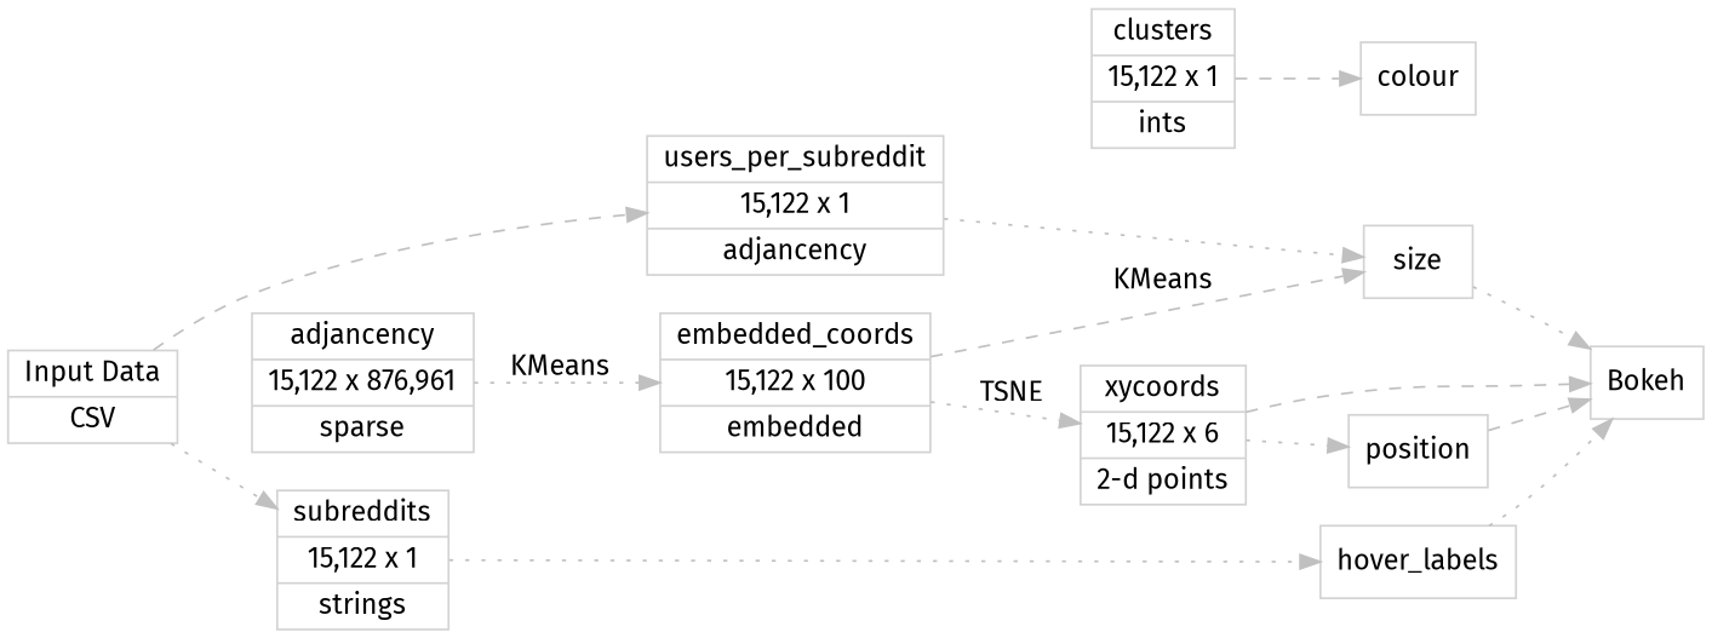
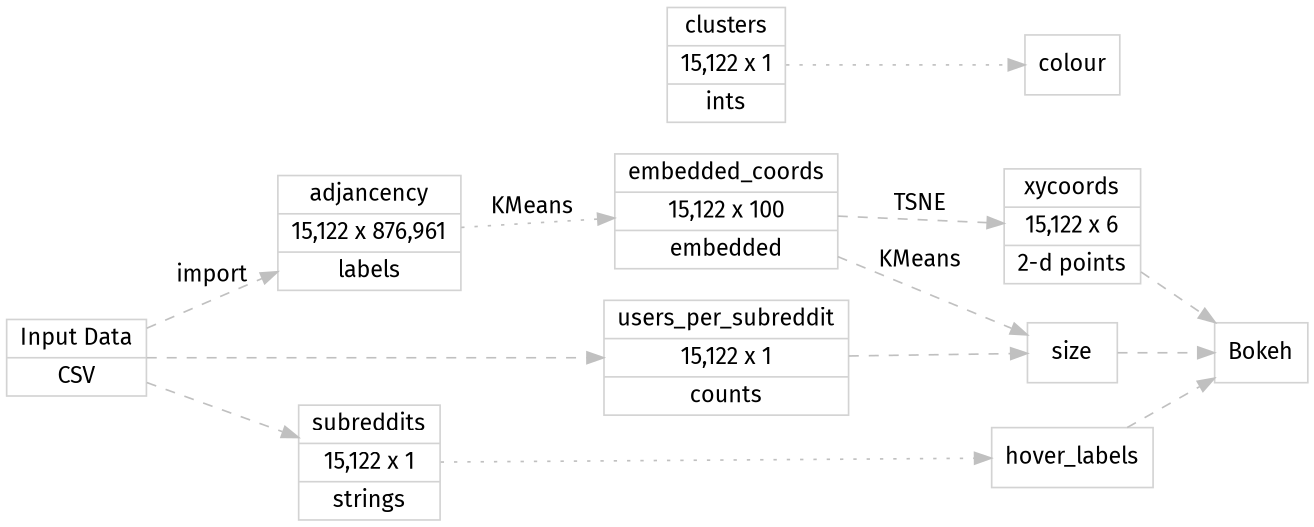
  digraph {
    fontname="Fira Sans"
    rankdir=LR
    node [color=lightgrey fontname="Fira Sans" shape=record]
    edge [color=grey fontname="Fira Sans" style=dotted]
-   n1 [label="adjancency | 15,122 x 876,961 | sparse "]
+   n1 [label="adjancency | 15,122 x 876,961 | labels "]
    n2 [label="subreddits | 15,122 x 1 | strings "]
-   n3 [label="users_per_subreddit | 15,122 x 1 | adjancency "]
+   n3 [label="users_per_subreddit | 15,122 x 1 | counts "]
    n4 [label="embedded_coords | 15,122 x 100 | embedded "]
    size
-   position
    colour
    hover_labels
    n9 [label="xycoords | 15,122 x 6 | 2-d points"]
    Bokeh
    n11 [label="Input Data | CSV"]
    n12 [label="clusters | 15,122 x 1 | ints"]
    subgraph sub_1 {
      rank=same
      n1
      n2
    }
    subgraph sub_2 {
      rank=same
      n3
      n4
    }
    subgraph sub_3 {
      rank=same
      size
-     position
      colour
      hover_labels
    }
    n1 -> n4 [label=KMeans]
    n2 -> hover_labels
-   n3 -> size
+   n3 -> size [style=dashed]
    n4 -> size [label=KMeans style=dashed]
-   n4 -> n9 [label=TSNE]
-   size -> Bokeh
-   position -> Bokeh [style=dashed]
-   hover_labels -> Bokeh
-   n9 -> position
+   n4 -> n9 [label=TSNE style=dashed]
+   size -> Bokeh [style=dashed]
+   hover_labels -> Bokeh [style=dashed]
    n9 -> Bokeh [style=dashed]
-   n11 -> n2
+   n11 -> n1 [label=import style=dashed]
+   n11 -> n2 [style=dashed]
    n11 -> n3 [style=dashed]
-   n12 -> colour [style=dashed]
+   n12 -> colour
  }
